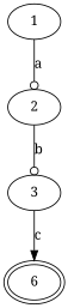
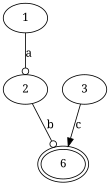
  digraph {
    fontname="Noto Serif"
    node [fontname="Noto Serif"]
    edge [arrowhead=odot fontname="Noto Serif"]
    1 [role=start]
    2
    3
    n4 [label=6 peripheries=2 role=end]
    1 -> 2 [label=a]
-   2 -> 3 [label=b]
+   2 -> n4 [label=b]
    3 -> n4 [arrowhead=normal label=c]
  }
